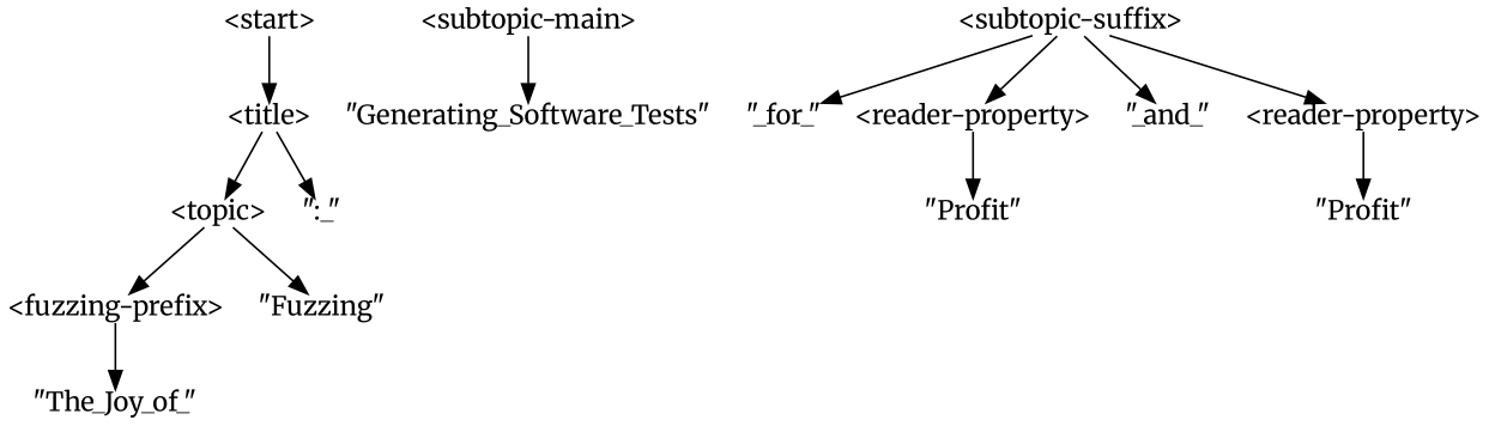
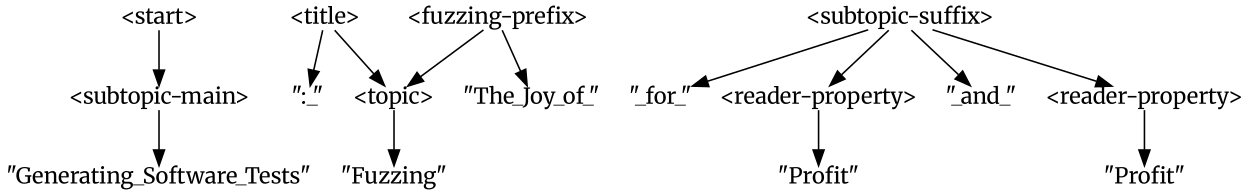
  digraph {
    fontname=Merriweather
    node [fontname=Merriweather shape=plain]
    edge [fontname=Merriweather]
    n1 [label="\<start\>"]
    n2 [label="\<title\>"]
    n3 [label="\<topic\>"]
    n4 [label="\":_\""]
    n5 [label="\<fuzzing-prefix\>"]
    n6 [label="\"Fuzzing\""]
    n7 [label="\"The_Joy_of_\""]
    n8 [label="\<subtopic-main\>"]
    n9 [label="\"Generating_Software_Tests\""]
    n10 [label="\<subtopic-suffix\>"]
    n11 [label="\"_for_\""]
    n12 [label="\<reader-property\>"]
    n13 [label="\"_and_\""]
    n14 [label="\<reader-property\>"]
    n15 [label="\"Profit\""]
    n16 [label="\"Profit\""]
-   n1 -> n2
+   n1 -> n8
    n2 -> n3
    n2 -> n4
-   n3 -> n5
+   n5 -> n3
    n3 -> n6
    n5 -> n7
    n8 -> n9
    n10 -> n11
    n10 -> n12
    n10 -> n13
    n10 -> n14
    n12 -> n15
    n14 -> n16
  }
